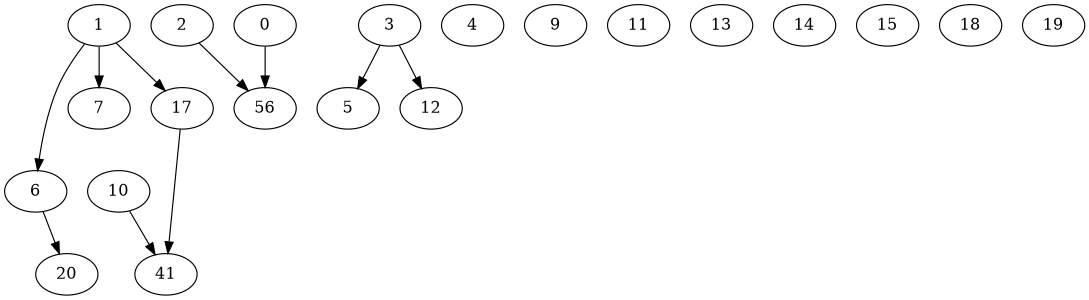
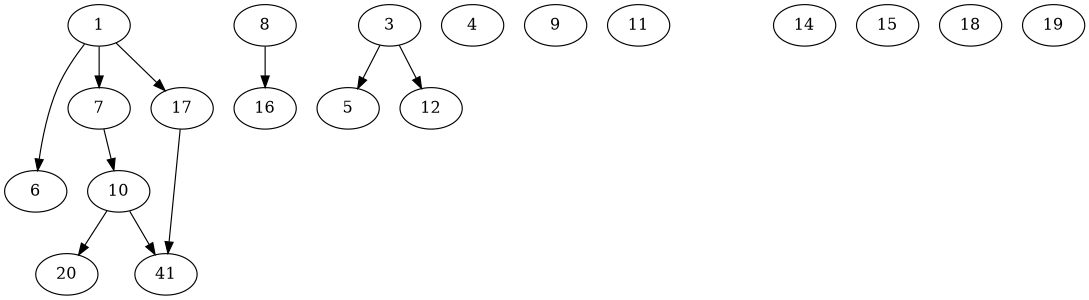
  digraph {
    node [Processor=9 Start=0 Weight=8]
    edge [Weight=12]
    1 [Weight=6]
    6 [Processor=16 Start=18 Weight=10]
    7 [Start=6 Weight=6]
    17 [Processor=1 Start=20 Weight=3]
    10 [Start=12]
    n6 [Processor=1 Start=26 label=41]
    20 [Start=24 Weight=10]
-   2 [Processor=2 Start=16 Weight=3]
-   16 [Processor=16 Start=32 Weight=2 label=56]
+   16 [Processor=16 Start=32 Weight=2]
    3 [Processor=13 Start=6]
    5 [Processor=13 Start=14 Weight=2]
    12 [Processor=8 Start=31 Weight=3]
    4 [Processor=14 Start=26]
-   8 [Processor=8 Start=9 Weight=7 label=0]
+   8 [Processor=8 Start=9 Weight=7]
    9 [Processor=2 Weight=3]
    11 [Processor=11 Weight=9]
-   13 [Processor=7 Start=16]
    14 [Processor=12 Weight=6]
    15 [Processor=15 Start=28 Weight=6]
    18 [Processor=10 Start=16 Weight=10]
    19 [Processor=1 Weight=5]
    1 -> 6
    1 -> 7 [Weight=20]
    1 -> 17 [Weight=10]
+   7 -> 10 [Weight=6]
    17 -> n6 [Weight=16]
    10 -> n6 [Weight=6]
-   6 -> 20 [Weight=14]
-   2 -> 16
+   10 -> 20 [Weight=14]
    3 -> 5 [Weight=14]
    3 -> 12
    8 -> 16 [Weight=6]
  }
